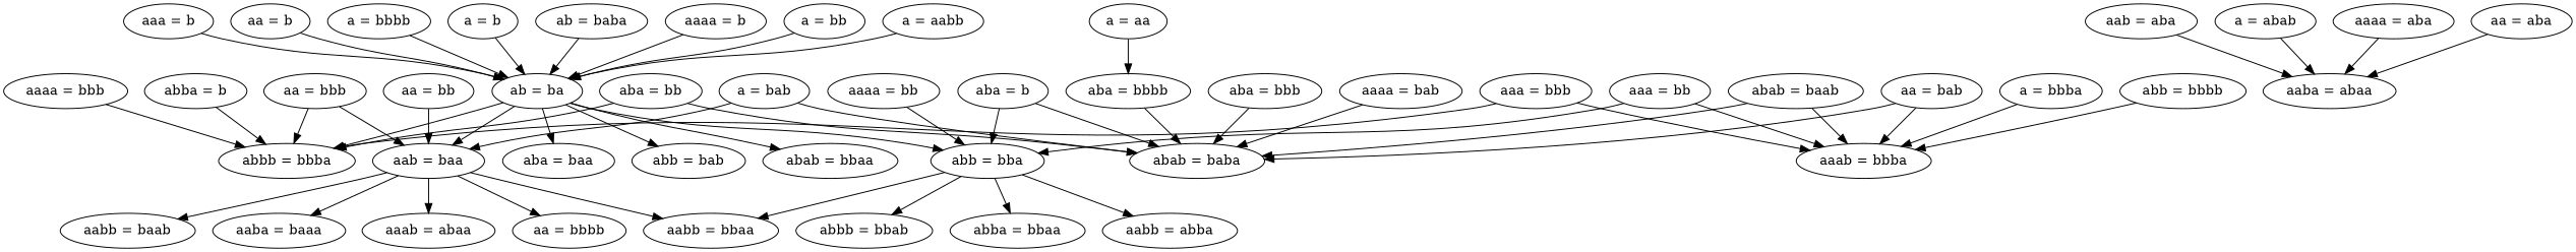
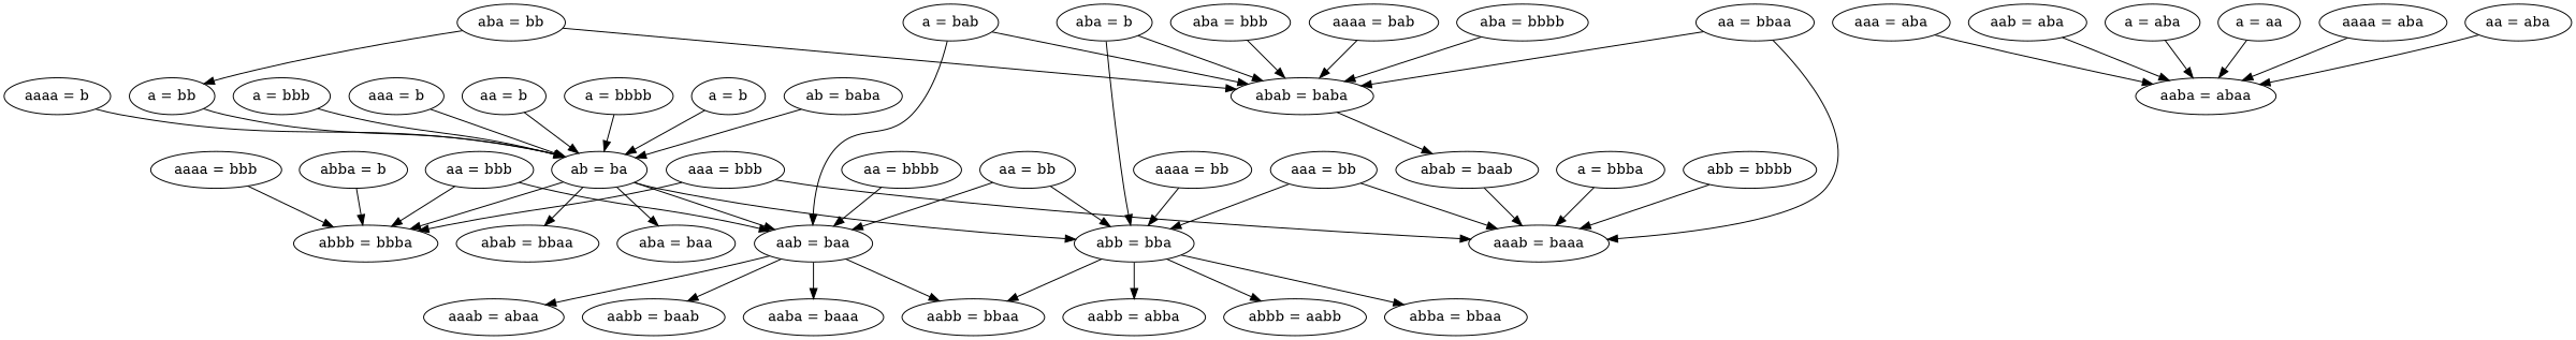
  digraph {
    rankdir=TB
    node [shape=ellipse]
    "aa = bbb"
    "abbb = bbba"
    "aab = baa"
    "aabb = bbaa"
    "aabb = baab"
    "aaba = baaa"
    "aaab = abaa"
    "aaaa = bbb"
    "aaaa = b"
    "ab = ba"
    "abb = bba"
-   "abb = bab"
    "abab = bbaa"
    "aba = baa"
-   "abbb = bbab"
+   "abbb = bbab" [label="abbb = aabb"]
    "abba = bbaa"
    "aabb = abba"
    "aaa = bbb"
-   "aaab = baaa" [label="aaab = bbba"]
+   "aaab = baaa"
    "abab = baab"
    "abab = baba"
    "aba = bb"
    n23 [label="a = bbba"]
    "a = bab"
    "a = bb"
    "aba = bbb"
-   "a = bbb" [label="a = aabb"]
+   "a = bbb"
    "aaa = b"
+   "aaa = aba"
    "aaba = abaa"
    "aa = b"
    "abba = b"
    "aaaa = bab"
    "aa = bb"
    "aba = b"
    "aaaa = bb"
    "aab = aba"
    "a = bbbb"
    "aba = bbbb"
-   "a = aba" [label="a = abab"]
+   "a = aba"
    n41 [label="abb = bbbb"]
    "aaa = bb"
-   "aa = bab"
+   "aa = bab" [label="aa = bbaa"]
    "a = aa"
    "a = b"
    "aaaa = aba"
    "aa = aba"
    "ab = baba"
    "aa = bbbb"
    "aa = bbb" -> "abbb = bbba"
    "aa = bbb" -> "aab = baa"
    "aab = baa" -> "aabb = bbaa"
    "aab = baa" -> "aabb = baab"
    "aab = baa" -> "aaba = baaa"
    "aab = baa" -> "aaab = abaa"
    "aaaa = bbb" -> "abbb = bbba"
    "aaaa = b" -> "ab = ba"
    "ab = ba" -> "abbb = bbba"
    "ab = ba" -> "aab = baa"
    "ab = ba" -> "abb = bba"
-   "ab = ba" -> "abb = bab"
    "ab = ba" -> "abab = bbaa"
    "ab = ba" -> "aba = baa"
    "abb = bba" -> "aabb = bbaa"
    "abb = bba" -> "abbb = bbab"
    "abb = bba" -> "abba = bbaa"
    "abb = bba" -> "aabb = abba"
    "aaa = bbb" -> "abbb = bbba"
    "aaa = bbb" -> "aaab = baaa"
    "abab = baab" -> "aaab = baaa"
-   "abab = baab" -> "abab = baba"
-   "aba = bb" -> "abbb = bbba"
+   "abab = baba" -> "abab = baab"
+   "aba = bb" -> "a = bb"
    "aba = bb" -> "abab = baba"
    n23 -> "aaab = baaa"
    "a = bab" -> "aab = baa"
    "a = bab" -> "abab = baba"
    "a = bb" -> "ab = ba"
    "aba = bbb" -> "abab = baba"
    "a = bbb" -> "ab = ba"
    "aaa = b" -> "ab = ba"
+   "aaa = aba" -> "aaba = abaa"
    "aa = b" -> "ab = ba"
    "abba = b" -> "abbb = bbba"
    "aaaa = bab" -> "abab = baba"
    "aa = bb" -> "aab = baa"
+   "aa = bb" -> "abb = bba"
    "aba = b" -> "abb = bba"
    "aba = b" -> "abab = baba"
    "aaaa = bb" -> "abb = bba"
    "aab = aba" -> "aaba = abaa"
    "a = bbbb" -> "ab = ba"
    "aba = bbbb" -> "abab = baba"
    "a = aba" -> "aaba = abaa"
    n41 -> "aaab = baaa"
    "aaa = bb" -> "abb = bba"
    "aaa = bb" -> "aaab = baaa"
    "aa = bab" -> "aaab = baaa"
    "aa = bab" -> "abab = baba"
-   "a = aa" -> "aba = bbbb"
+   "a = aa" -> "aaba = abaa"
    "a = b" -> "ab = ba"
    "aaaa = aba" -> "aaba = abaa"
    "aa = aba" -> "aaba = abaa"
    "ab = baba" -> "ab = ba"
-   "aab = baa" -> "aa = bbbb"
+   "aa = bbbb" -> "aab = baa"
  }
